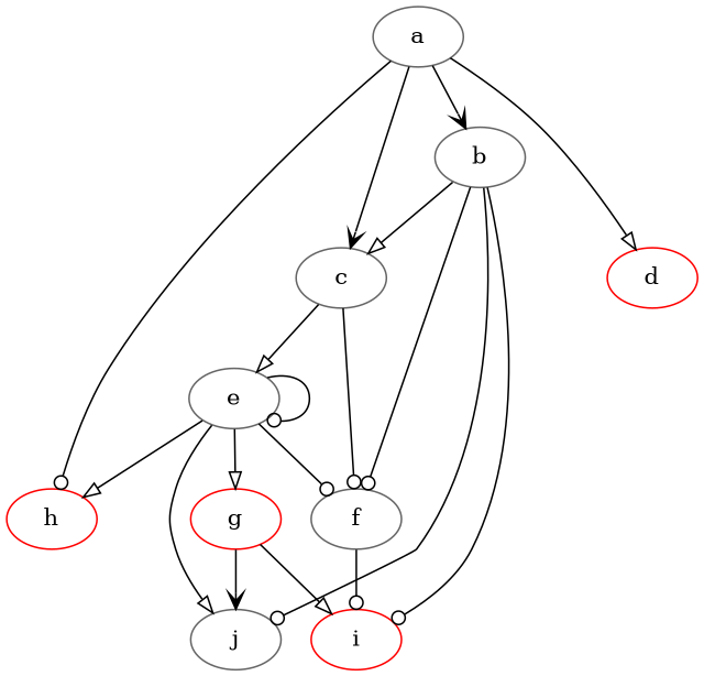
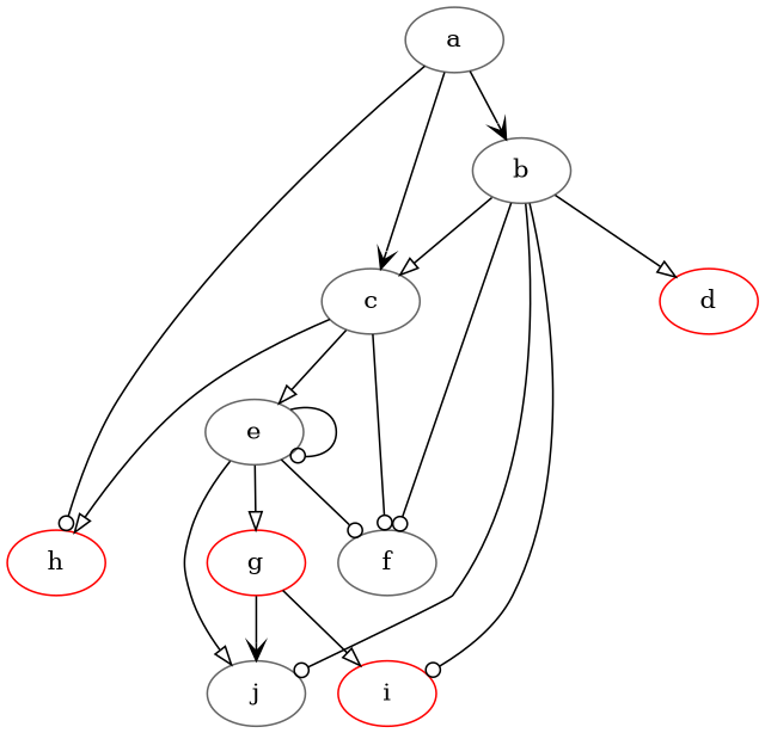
  digraph {
    node [color=gray40]
    edge [arrowhead=odot]
    a
    b
    c
    h [color=red]
    d [color=red]
    f
    i [color=red]
    j
    e
    g [color=red]
    a -> b [arrowhead=vee]
    a -> c [arrowhead=vee]
    a -> h
    b -> c [arrowhead=onormal]
-   a -> d [arrowhead=onormal]
+   b -> d [arrowhead=onormal]
    b -> f
    b -> i
    b -> j
    c -> f
    c -> e [arrowhead=onormal]
-   f -> i
-   e -> h [arrowhead=onormal]
+   c -> h [arrowhead=onormal]
    e -> f
    e -> j [arrowhead=onormal]
    e -> e
    e -> g [arrowhead=onormal]
    g -> i [arrowhead=onormal]
    g -> j [arrowhead=vee]
  }
